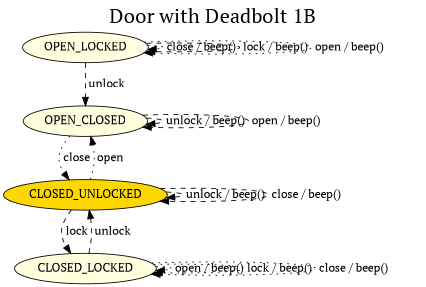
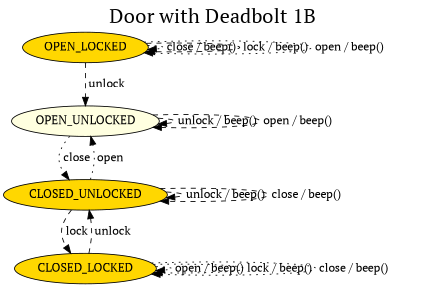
  digraph {
    fontname="PT Serif"
    fontsize=24
    label="Door with Deadbolt 1B"
    labelloc=t
    rankdir=TB
    node [fillcolor=lightyellow fontname="PT Serif" style=filled]
    edge [fontname="PT Serif" style=dashed]
-   OPEN_LOCKED
-   OPEN_UNLOCKED [label=OPEN_CLOSED]
+   OPEN_LOCKED [fillcolor=gold]
+   OPEN_UNLOCKED
    CLOSED_UNLOCKED [fillcolor=gold]
-   CLOSED_LOCKED
+   CLOSED_LOCKED [fillcolor=gold]
    OPEN_LOCKED -> OPEN_LOCKED [label=" close / beep() " style=dotted]
    OPEN_LOCKED -> OPEN_LOCKED [label=" lock / beep() "]
    OPEN_LOCKED -> OPEN_LOCKED [label=" open / beep() " style=dotted]
    OPEN_LOCKED -> OPEN_UNLOCKED [label=" unlock "]
    OPEN_UNLOCKED -> OPEN_UNLOCKED [label=" unlock / beep() "]
    OPEN_UNLOCKED -> OPEN_UNLOCKED [label=" open / beep() "]
    OPEN_UNLOCKED -> CLOSED_UNLOCKED [label=" close " style=dotted]
    CLOSED_UNLOCKED -> OPEN_UNLOCKED [label=" open " style=dotted]
    CLOSED_UNLOCKED -> CLOSED_UNLOCKED [label=" unlock / beep() "]
    CLOSED_UNLOCKED -> CLOSED_UNLOCKED [label=" close / beep() "]
    CLOSED_UNLOCKED -> CLOSED_LOCKED [label=" lock "]
    CLOSED_LOCKED -> CLOSED_UNLOCKED [label=" unlock "]
    CLOSED_LOCKED -> CLOSED_LOCKED [label=" open / beep()" style=dotted]
    CLOSED_LOCKED -> CLOSED_LOCKED [label=" lock / beep() " style=dotted]
    CLOSED_LOCKED -> CLOSED_LOCKED [label=" close / beep() " style=dotted]
  }
